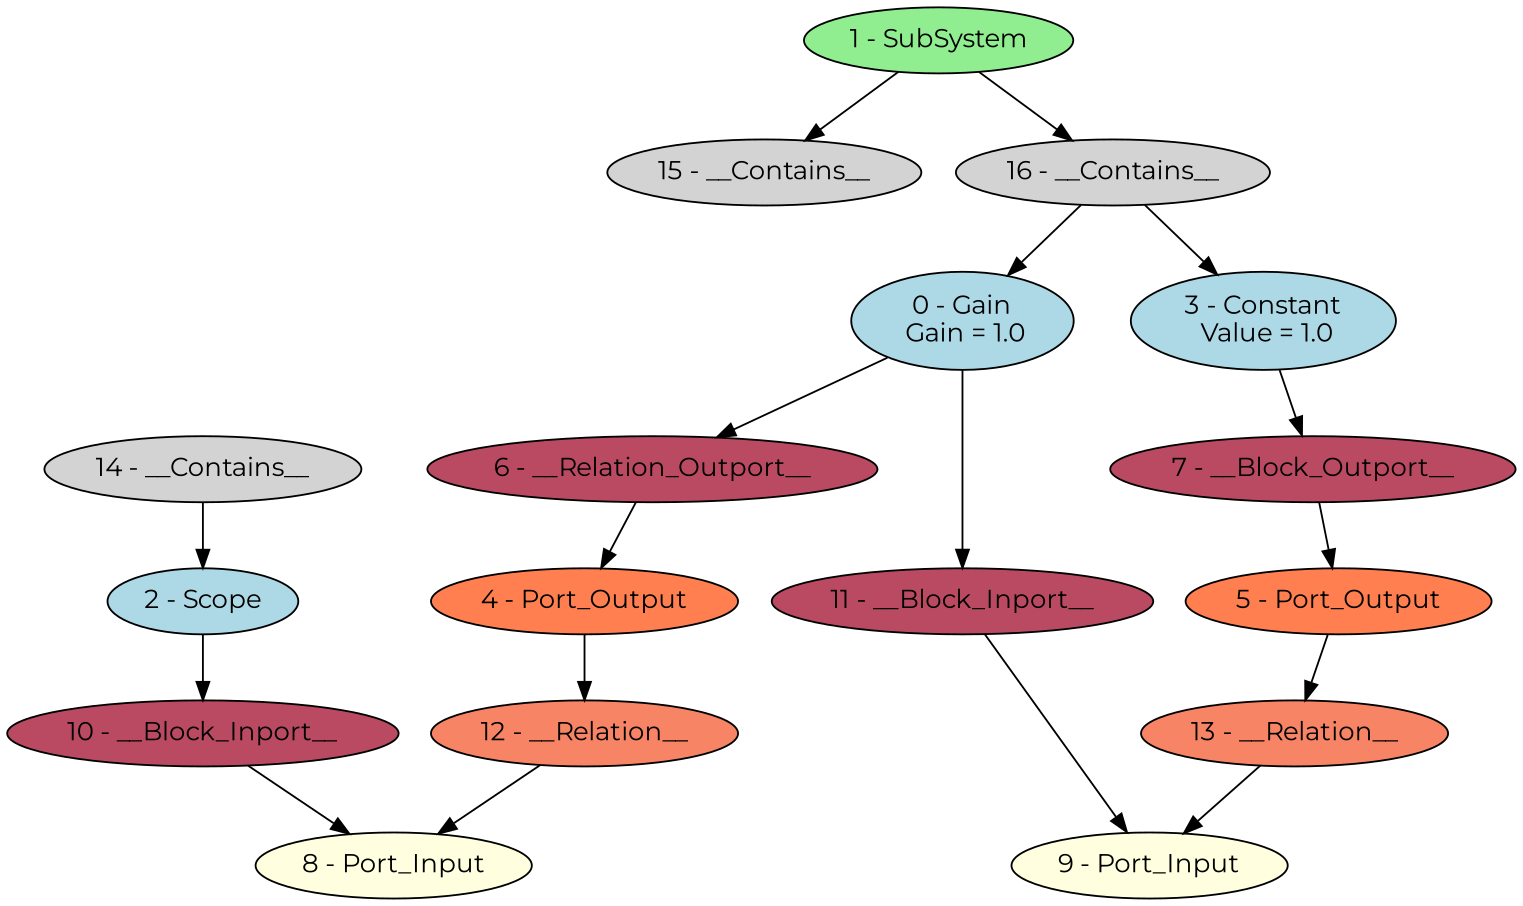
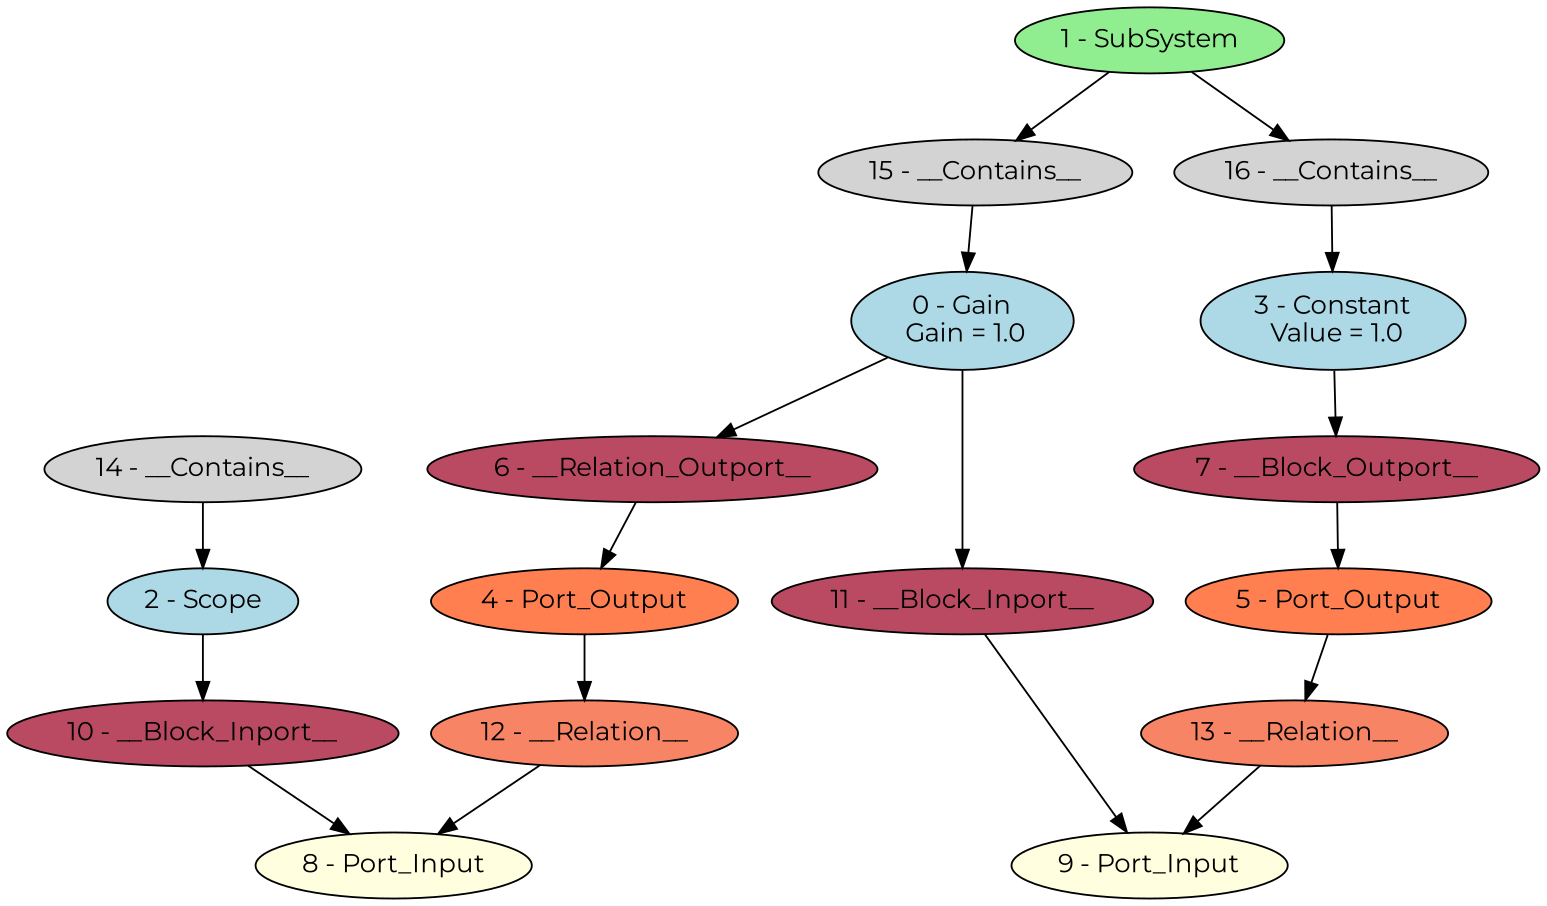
  digraph {
    fontname=Montserrat
    node [fillcolor="#b94a62" fontname=Montserrat style=filled]
    edge [fontname=Montserrat]
    "0 - Gain\n Gain = 1.0" [fillcolor=lightblue]
    n2 [label="6 - __Relation_Outport__"]
    "11 - __Block_Inport__"
    "4 - Port_Output" [fillcolor=coral]
    "9 - Port_Input" [fillcolor=lightyellow]
    "1 - SubSystem" [fillcolor=lightgreen]
    "15 - __Contains__" [fillcolor=lightgray]
    "16 - __Contains__" [fillcolor=lightgray]
    "14 - __Contains__" [fillcolor=lightgray]
    "2 - Scope" [fillcolor=lightblue]
    "3 - Constant\n Value = 1.0" [fillcolor=lightblue]
    "10 - __Block_Inport__"
    "8 - Port_Input" [fillcolor=lightyellow]
    "7 - __Block_Outport__"
    "5 - Port_Output" [fillcolor=coral]
    "12 - __Relation__" [fillcolor="#f78465"]
    "13 - __Relation__" [fillcolor="#f78465"]
    "0 - Gain\n Gain = 1.0" -> n2
    "0 - Gain\n Gain = 1.0" -> "11 - __Block_Inport__"
    n2 -> "4 - Port_Output"
    "11 - __Block_Inport__" -> "9 - Port_Input"
    "4 - Port_Output" -> "12 - __Relation__"
    "1 - SubSystem" -> "15 - __Contains__"
    "1 - SubSystem" -> "16 - __Contains__"
-   "16 - __Contains__" -> "0 - Gain\n Gain = 1.0"
+   "15 - __Contains__" -> "0 - Gain\n Gain = 1.0"
    "16 - __Contains__" -> "3 - Constant\n Value = 1.0"
    "14 - __Contains__" -> "2 - Scope"
    "2 - Scope" -> "10 - __Block_Inport__"
    "3 - Constant\n Value = 1.0" -> "7 - __Block_Outport__"
    "10 - __Block_Inport__" -> "8 - Port_Input"
    "7 - __Block_Outport__" -> "5 - Port_Output"
    "5 - Port_Output" -> "13 - __Relation__"
    "12 - __Relation__" -> "8 - Port_Input"
    "13 - __Relation__" -> "9 - Port_Input"
  }
